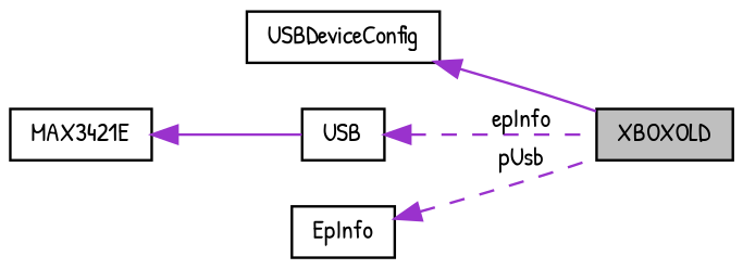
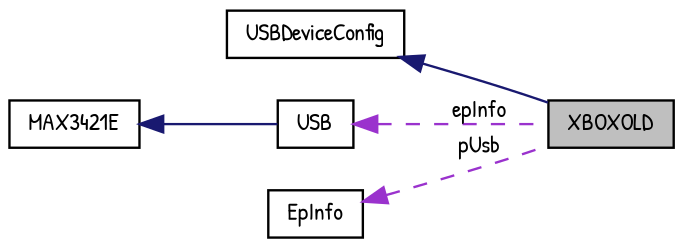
  digraph {
    fontname="Patrick Hand"
    rankdir=LR
    node [color=black fillcolor=white fontname="Patrick Hand" fontsize=10 shape=record style=filled]
    edge [color=midnightblue dir=back fontname="Patrick Hand" fontsize=10 labelfontname=Helvetica labelfontsize=10 style=solid]
    n1 [fillcolor=grey75 fontcolor=black height=0.2 label=XBOXOLD width=0.4]
    n2 [height=0.2 label=USBDeviceConfig width=0.4]
    n3 [height=0.2 label=USB width=0.4]
    n4 [height=0.2 label=MAX3421E width=0.4]
    n5 [height=0.2 label=EpInfo width=0.4]
-   n2 -> n1 [color=darkorchid3]
+   n2 -> n1
    n3 -> n1 [color=darkorchid3 label=" epInfo" style=dashed]
-   n4 -> n3 [color=darkorchid3]
+   n4 -> n3
    n5 -> n1 [color=darkorchid3 label=" pUsb" style=dashed]
  }
